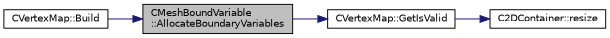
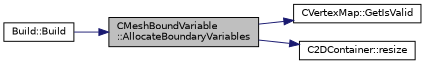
  digraph {
    rankdir=LR
    node [color=black fillcolor=white fontname=Helvetica fontsize=10 shape=record style=filled]
    edge [color=midnightblue fontname=Helvetica fontsize=10 labelfontname=Helvetica labelfontsize=10 style=solid]
    n1 [fillcolor=grey75 fontcolor=black height=0.2 label="CMeshBoundVariable\l::AllocateBoundaryVariables" width=0.4]
    n2 [height=0.2 label="CVertexMap::GetIsValid" width=0.4]
    n3 [height=0.2 label="C2DContainer::resize" width=0.4]
-   n4 [height=0.2 label="CVertexMap::Build" width=0.4]
+   n4 [height=0.2 label="Build::Build" width=0.4]
    n1 -> n2
-   n2 -> n3
+   n1 -> n3
    n4 -> n1
  }
